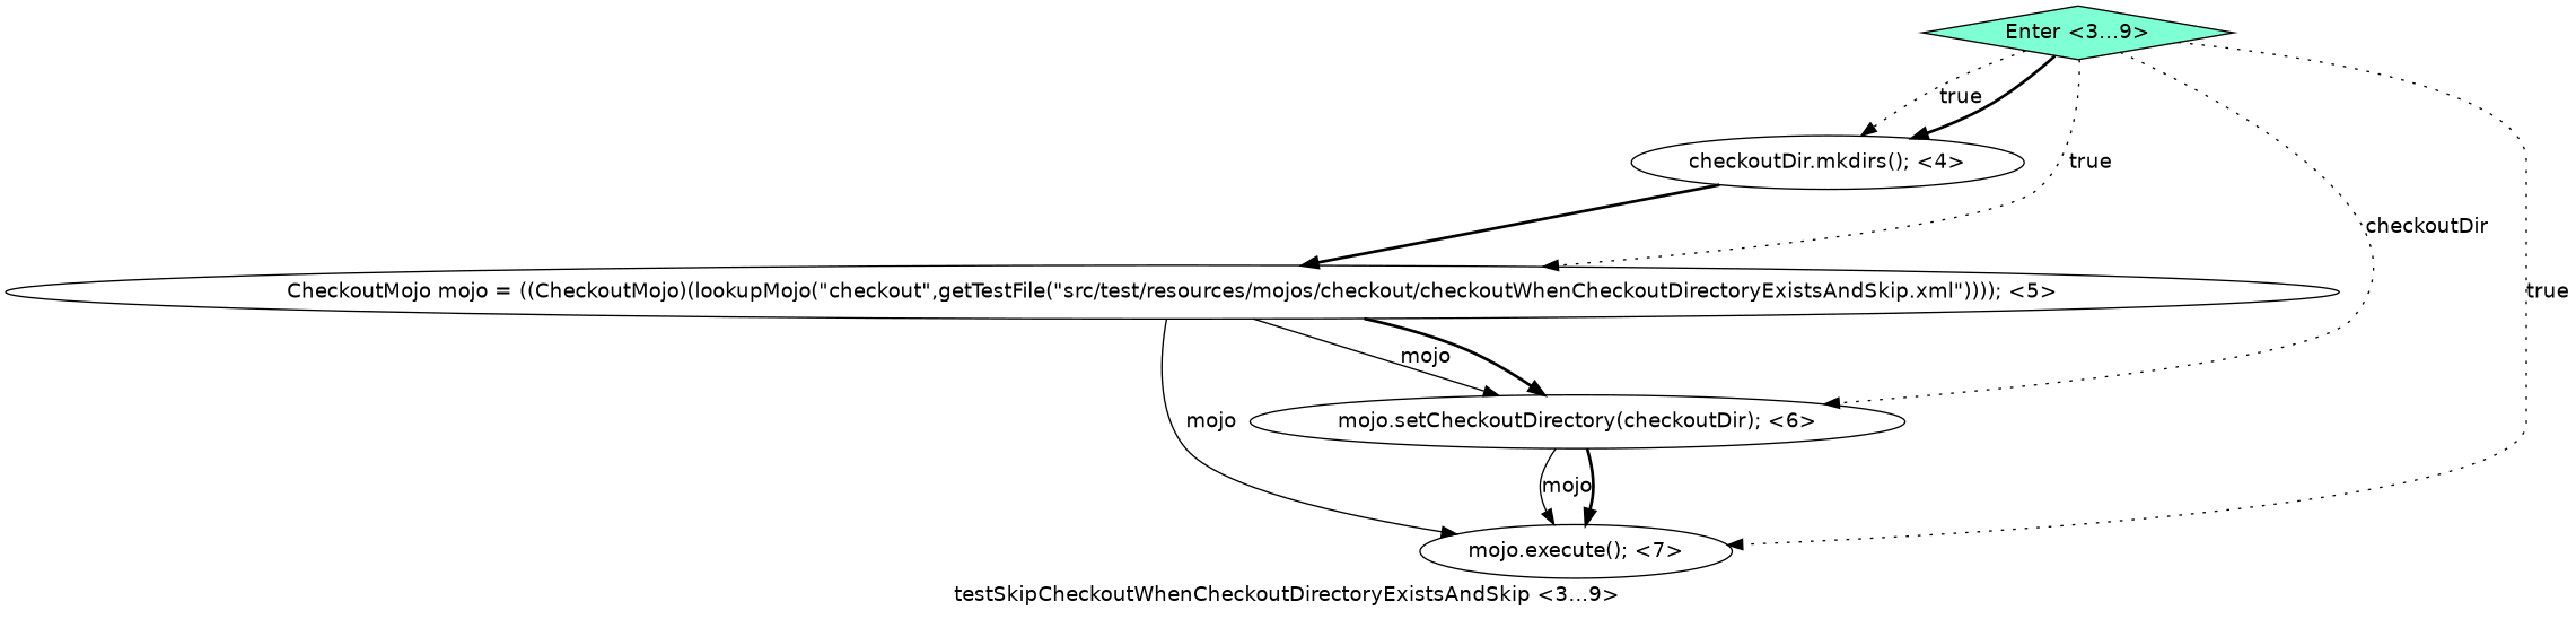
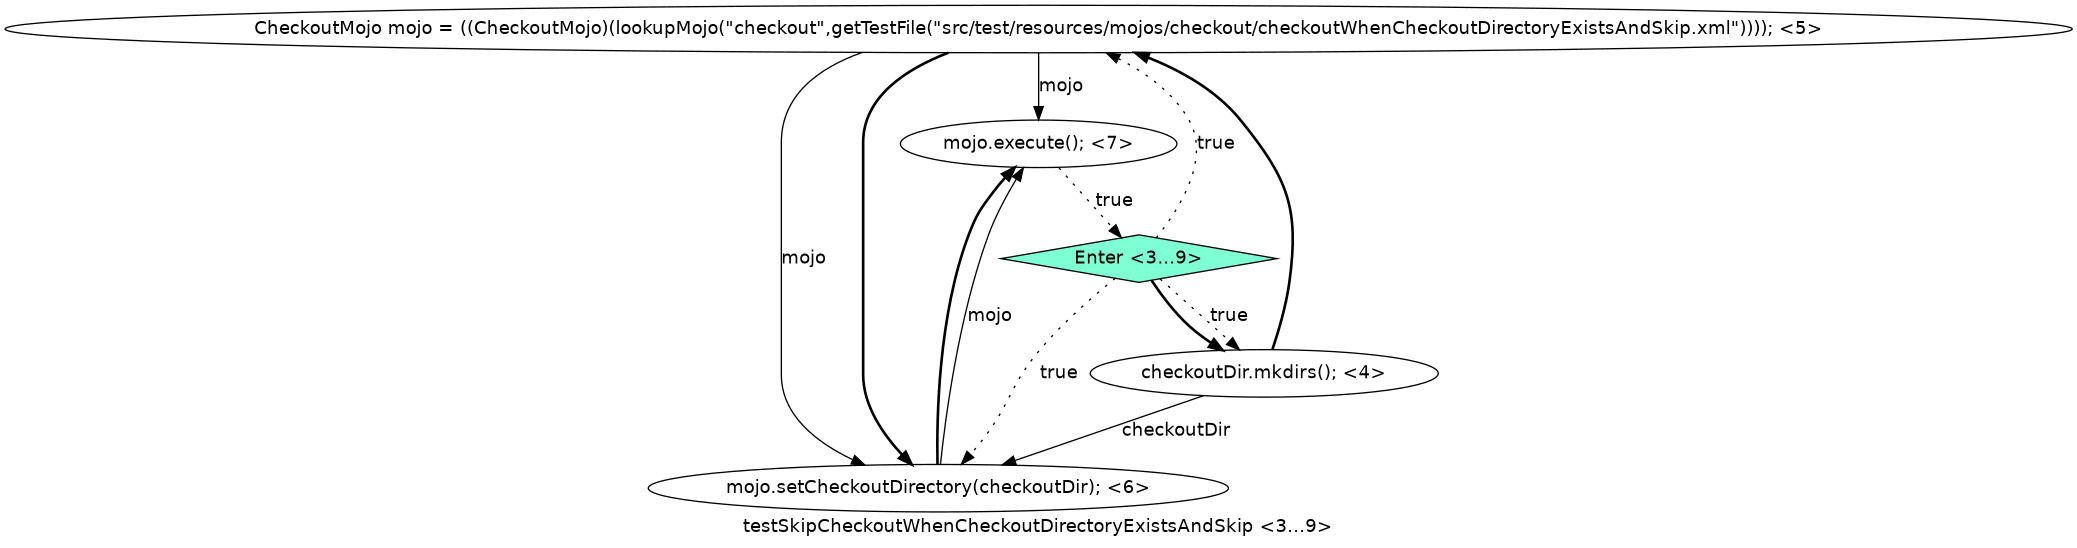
  digraph {
    fontname="DejaVu Sans"
    label="testSkipCheckoutWhenCheckoutDirectoryExistsAndSkip <3...9>"
    node [fillcolor=white fontname="DejaVu Sans" shape=ellipse style=filled]
    edge [fontname="DejaVu Sans" style=solid]
    n1 [label="CheckoutMojo mojo = ((CheckoutMojo)(lookupMojo(\"checkout\",getTestFile(\"src/test/resources/mojos/checkout/checkoutWhenCheckoutDirectoryExistsAndSkip.xml\")))); <5>"]
    n2 [label="mojo.execute(); <7>"]
    n3 [label="mojo.setCheckoutDirectory(checkoutDir); <6>"]
    n4 [label="checkoutDir.mkdirs(); <4>"]
    n5 [fillcolor=aquamarine label="Enter <3...9>" shape=diamond]
    n1 -> n2 [label=mojo]
    n1 -> n3 [label=mojo]
    n1 -> n3 [style=bold]
    n3 -> n2 [label=mojo]
    n3 -> n2 [style=bold]
    n4 -> n1 [style=bold]
+   n4 -> n3 [label=checkoutDir]
    n5 -> n1 [label=true style=dotted]
-   n5 -> n2 [label=true style=dotted]
-   n5 -> n3 [label=checkoutDir style=dotted]
+   n2 -> n5 [label=true style=dotted]
+   n5 -> n3 [label=true style=dotted]
    n5 -> n4 [label=true style=dotted]
    n5 -> n4 [style=bold]
  }
